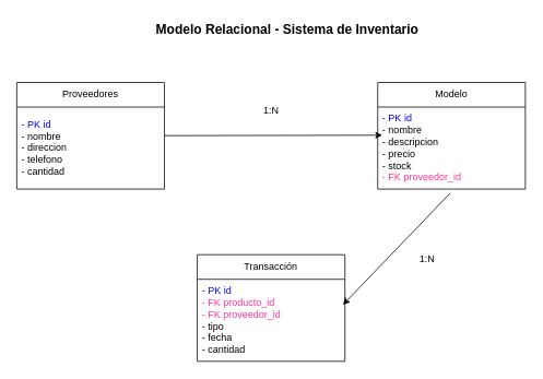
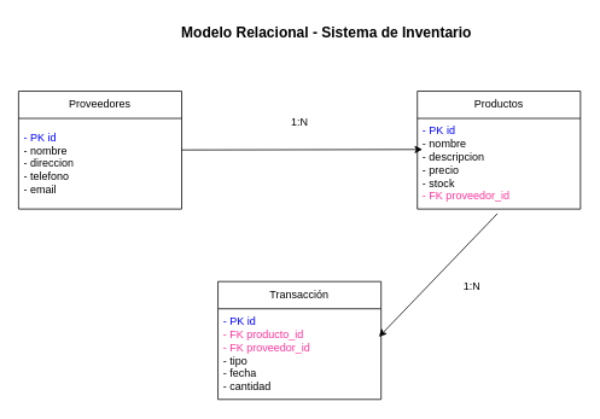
  <mxCell id="0" />
  <mxCell id="1" parent="0" />
- <mxCell id="2" value="Modelo Relacional - Sistema de Inventario" style="text;html=1;strokeColor=none;fillColor=none;align=center;verticalAlign=middle;whiteSpace=wrap;rounded=0;fontSize=16;fontStyle=1;" parent="1" vertex="1"><mxGeometry x="150" y="20" width="400" height="30" as="geometry" /></mxCell>
+ <mxCell id="2" value="Modelo Relacional - Sistema de Inventario" style="text;html=1;strokeColor=none;fillColor=none;align=center;verticalAlign=middle;whiteSpace=wrap;rounded=0;fontSize=16;fontStyle=1;" parent="1" vertex="1"><mxGeometry x="160" y="20" width="400" height="30" as="geometry" /></mxCell>
  <mxCell id="3" value="" style="ellipse;whiteSpace=wrap;html=1;aspect=fixed;fillColor=none;strokeColor=none;" parent="1" vertex="1"><mxGeometry x="437" y="75" width="6" height="6" as="geometry" /></mxCell>
  <mxCell id="4" value="" style="ellipse;whiteSpace=wrap;html=1;aspect=fixed;fillColor=none;strokeColor=none;" parent="1" vertex="1"><mxGeometry x="437" y="75" width="6" height="6" as="geometry" /></mxCell>
  <mxCell id="5" value="" style="edgeStyle=none;html=1;entryX=0.031;entryY=0.343;entryDx=0;entryDy=0;entryPerimeter=0;" parent="1" source="6" target="9" edge="1"><mxGeometry relative="1" as="geometry"><mxPoint x="340" y="137.4" as="targetPoint" /></mxGeometry></mxCell>
  <mxCell id="6" value="Proveedores" style="swimlane;fontStyle=0;childLayout=stackLayout;horizontal=1;startSize=30;horizontalStack=0;resizeParent=1;resizeParentMax=0;resizeLast=0;collapsible=1;marginBottom=0;whiteSpace=wrap;html=1;" parent="1" vertex="1"><mxGeometry x="20" y="100" width="180" height="130" as="geometry" /></mxCell>
- <mxCell id="7" value="&lt;font&gt;&lt;font style=&quot;color: rgb(0, 0, 255);&quot;&gt;- PK id&lt;/font&gt;&lt;br style=&quot;scrollbar-color: rgb(226, 226, 226) rgb(251, 251, 251);&quot;&gt;&lt;/font&gt;&lt;span style=&quot;color: rgb(0, 0, 0);&quot;&gt;- nombre&lt;/span&gt;&lt;br style=&quot;color: rgb(63, 63, 63); scrollbar-color: rgb(226, 226, 226) rgb(251, 251, 251);&quot;&gt;&lt;span style=&quot;color: rgb(0, 0, 0);&quot;&gt;- direccion&lt;/span&gt;&lt;br style=&quot;color: rgb(63, 63, 63); scrollbar-color: rgb(226, 226, 226) rgb(251, 251, 251);&quot;&gt;&lt;span style=&quot;color: rgb(0, 0, 0);&quot;&gt;- telefono&lt;/span&gt;&lt;br style=&quot;color: rgb(63, 63, 63); scrollbar-color: rgb(226, 226, 226) rgb(251, 251, 251);&quot;&gt;&lt;span style=&quot;color: rgb(0, 0, 0);&quot;&gt;- cantidad&lt;/span&gt;" style="text;strokeColor=none;fillColor=none;align=left;verticalAlign=middle;spacingLeft=4;spacingRight=4;overflow=hidden;points=[[0,0.5],[1,0.5]];portConstraint=eastwest;rotatable=0;whiteSpace=wrap;html=1;" parent="6" vertex="1"><mxGeometry y="30" width="180" height="100" as="geometry" /></mxCell>
- <mxCell id="8" value="Modelo" style="swimlane;fontStyle=0;childLayout=stackLayout;horizontal=1;startSize=30;horizontalStack=0;resizeParent=1;resizeParentMax=0;resizeLast=0;collapsible=1;marginBottom=0;whiteSpace=wrap;html=1;" parent="1" vertex="1"><mxGeometry x="460" y="100" width="180" height="130" as="geometry" /></mxCell>
+ <mxCell id="7" value="&lt;font&gt;&lt;font style=&quot;color: rgb(0, 0, 255);&quot;&gt;- PK id&lt;/font&gt;&lt;br style=&quot;scrollbar-color: rgb(226, 226, 226) rgb(251, 251, 251);&quot;&gt;&lt;/font&gt;&lt;span style=&quot;color: rgb(0, 0, 0);&quot;&gt;- nombre&lt;/span&gt;&lt;br style=&quot;color: rgb(63, 63, 63); scrollbar-color: rgb(226, 226, 226) rgb(251, 251, 251);&quot;&gt;&lt;span style=&quot;color: rgb(0, 0, 0);&quot;&gt;- direccion&lt;/span&gt;&lt;br style=&quot;color: rgb(63, 63, 63); scrollbar-color: rgb(226, 226, 226) rgb(251, 251, 251);&quot;&gt;&lt;span style=&quot;color: rgb(0, 0, 0);&quot;&gt;- telefono&lt;/span&gt;&lt;br style=&quot;color: rgb(63, 63, 63); scrollbar-color: rgb(226, 226, 226) rgb(251, 251, 251);&quot;&gt;&lt;span style=&quot;color: rgb(0, 0, 0);&quot;&gt;- email&lt;/span&gt;" style="text;strokeColor=none;fillColor=none;align=left;verticalAlign=middle;spacingLeft=4;spacingRight=4;overflow=hidden;points=[[0,0.5],[1,0.5]];portConstraint=eastwest;rotatable=0;whiteSpace=wrap;html=1;" parent="6" vertex="1"><mxGeometry y="30" width="180" height="100" as="geometry" /></mxCell>
+ <mxCell id="8" value="Productos" style="swimlane;fontStyle=0;childLayout=stackLayout;horizontal=1;startSize=30;horizontalStack=0;resizeParent=1;resizeParentMax=0;resizeLast=0;collapsible=1;marginBottom=0;whiteSpace=wrap;html=1;" parent="1" vertex="1"><mxGeometry x="460" y="100" width="180" height="130" as="geometry" /></mxCell>
  <mxCell id="9" value="&lt;font&gt;&lt;span&gt;&lt;font style=&quot;color: rgb(0, 0, 255);&quot;&gt;- PK id&lt;/font&gt;&lt;/span&gt;&lt;br style=&quot;scrollbar-color: rgb(226, 226, 226) rgb(251, 251, 251); color: rgb(63, 63, 63);&quot;&gt;&lt;/font&gt;&lt;span style=&quot;color: rgb(0, 0, 0);&quot;&gt;- nombre&lt;/span&gt;&lt;br style=&quot;color: rgb(63, 63, 63); scrollbar-color: rgb(226, 226, 226) rgb(251, 251, 251);&quot;&gt;&lt;span style=&quot;color: rgb(0, 0, 0);&quot;&gt;- descripcion&lt;/span&gt;&lt;div&gt;&lt;span style=&quot;color: rgb(0, 0, 0);&quot;&gt;- precio&lt;/span&gt;&lt;/div&gt;&lt;div&gt;&lt;span style=&quot;color: rgb(0, 0, 0);&quot;&gt;- stock&lt;/span&gt;&lt;/div&gt;&lt;div&gt;&lt;span&gt;&lt;font style=&quot;color: rgb(255, 51, 153);&quot;&gt;- FK proveedor_id&lt;/font&gt;&lt;/span&gt;&lt;/div&gt;" style="text;strokeColor=none;fillColor=none;align=left;verticalAlign=middle;spacingLeft=4;spacingRight=4;overflow=hidden;points=[[0,0.5],[1,0.5]];portConstraint=eastwest;rotatable=0;whiteSpace=wrap;html=1;" parent="8" vertex="1"><mxGeometry y="30" width="180" height="100" as="geometry" /></mxCell>
  <mxCell id="10" value="1:N" style="text;html=1;align=center;verticalAlign=middle;resizable=0;points=[];autosize=1;strokeColor=none;fillColor=none;" parent="1" vertex="1"><mxGeometry x="310" y="120" width="40" height="30" as="geometry" /></mxCell>
  <mxCell id="11" value="Transacción" style="swimlane;fontStyle=0;childLayout=stackLayout;horizontal=1;startSize=30;horizontalStack=0;resizeParent=1;resizeParentMax=0;resizeLast=0;collapsible=1;marginBottom=0;whiteSpace=wrap;html=1;" parent="1" vertex="1"><mxGeometry x="240" y="310" width="180" height="130" as="geometry" /></mxCell>
  <mxCell id="12" value="&lt;font&gt;&lt;span&gt;&lt;font style=&quot;color: rgb(0, 0, 255);&quot;&gt;- PK id&lt;/font&gt;&lt;/span&gt;&lt;br style=&quot;scrollbar-color: rgb(226, 226, 226) rgb(251, 251, 251); color: rgb(63, 63, 63);&quot;&gt;&lt;/font&gt;&lt;span&gt;&lt;font style=&quot;color: rgb(255, 51, 153);&quot;&gt;- FK producto_id&lt;/font&gt;&lt;/span&gt;&lt;div&gt;&lt;span style=&quot;color: rgb(0, 0, 0);&quot;&gt;&lt;font style=&quot;color: rgb(255, 51, 153);&quot;&gt;- FK proveedor_id&lt;/font&gt;&lt;/span&gt;&lt;/div&gt;&lt;div&gt;&lt;span style=&quot;color: rgb(0, 0, 0);&quot;&gt;- tipo&lt;/span&gt;&lt;/div&gt;&lt;div&gt;&lt;span style=&quot;color: rgb(0, 0, 0);&quot;&gt;- fecha&lt;/span&gt;&lt;/div&gt;&lt;div&gt;&lt;span style=&quot;color: rgb(0, 0, 0);&quot;&gt;- cantidad&lt;/span&gt;&lt;/div&gt;" style="text;strokeColor=none;fillColor=none;align=left;verticalAlign=middle;spacingLeft=4;spacingRight=4;overflow=hidden;points=[[0,0.5],[1,0.5]];portConstraint=eastwest;rotatable=0;whiteSpace=wrap;html=1;" parent="11" vertex="1"><mxGeometry y="30" width="180" height="100" as="geometry" /></mxCell>
  <mxCell id="13" value="" style="edgeStyle=none;html=1;entryX=0.987;entryY=0.31;entryDx=0;entryDy=0;entryPerimeter=0;exitX=0.491;exitY=1.05;exitDx=0;exitDy=0;exitPerimeter=0;" parent="1" source="9" target="12" edge="1"><mxGeometry relative="1" as="geometry"><mxPoint x="385" y="325.33" as="sourcePoint" /><mxPoint x="651" y="324.33" as="targetPoint" /></mxGeometry></mxCell>
  <mxCell id="14" value="1:N" style="text;html=1;align=center;verticalAlign=middle;resizable=0;points=[];autosize=1;strokeColor=none;fillColor=none;" parent="1" vertex="1"><mxGeometry x="500" y="300" width="40" height="30" as="geometry" /></mxCell>
